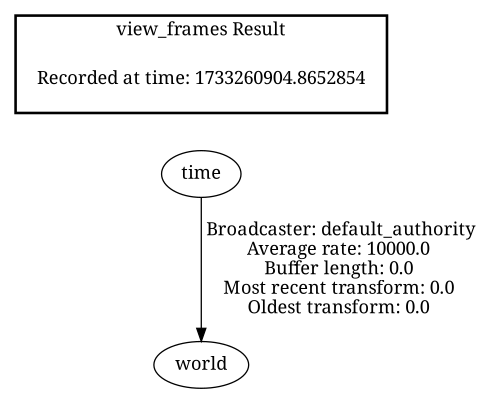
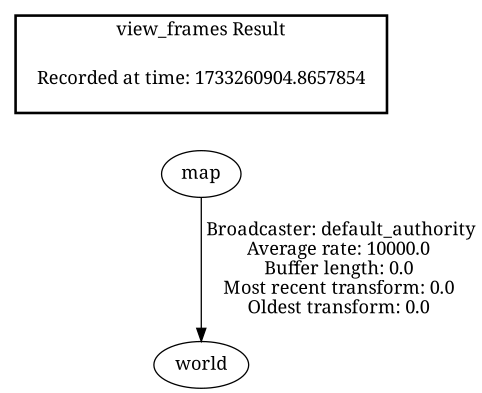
  digraph {
    fontname="Noto Serif"
    node [fontname="Noto Serif"]
    edge [fontname="Noto Serif"]
-   "Recorded at time: 1733260904.8657854" [shape=plaintext label="Recorded at time: 1733260904.8652854"]
-   map [label=time]
+   "Recorded at time: 1733260904.8657854" [shape=plaintext]
+   map
    world
    subgraph cluster_1 {
      color=black
      label="view_frames Result"
      style=bold
      "Recorded at time: 1733260904.8657854"
    }
    "Recorded at time: 1733260904.8657854" -> map [style=invis]
    map -> world [label=" Broadcaster: default_authority\nAverage rate: 10000.0\nBuffer length: 0.0\nMost recent transform: 0.0\nOldest transform: 0.0\n"]
  }
